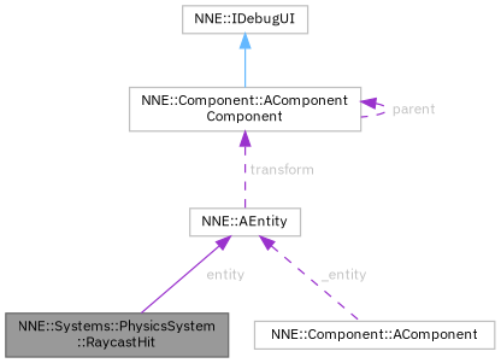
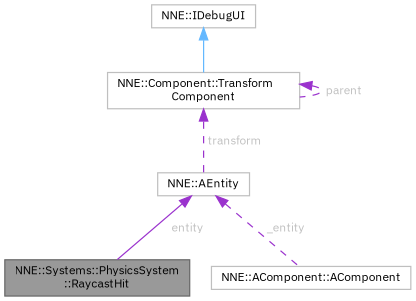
  digraph {
    fontname="IBM Plex Sans"
    node [color=grey75 fillcolor=white fontname="IBM Plex Sans" fontsize=10 shape=box style=filled]
    edge [color=darkorchid3 dir=back fontcolor=grey fontname="IBM Plex Sans" fontsize=10 labelfontname=Helvetica labelfontsize=10 style=dashed]
    n1 [color=gray40 fillcolor=grey60 fontcolor=black height=0.2 label="NNE::Systems::PhysicsSystem\l::RaycastHit" width=0.4]
    n2 [height=0.2 label="NNE::AEntity" width=0.4]
-   n3 [height=0.2 label="NNE::Component::AComponent" width=0.4]
-   n4 [height=0.2 label="NNE::Component::AComponent\lComponent" width=0.4]
+   n3 [height=0.2 label="NNE::AComponent::AComponent" width=0.4]
+   n4 [height=0.2 label="NNE::Component::Transform\lComponent" width=0.4]
    n5 [height=0.2 label="NNE::IDebugUI" width=0.4]
    n2 -> n1 [label=<<TABLE CELLBORDER="0" BORDER="0"><TR><TD VALIGN="top" ALIGN="LEFT" CELLPADDING="1" CELLSPACING="0">entity</TD></TR> </TABLE>> style=solid]
    n2 -> n3 [label=<<TABLE CELLBORDER="0" BORDER="0"><TR><TD VALIGN="top" ALIGN="LEFT" CELLPADDING="1" CELLSPACING="0">_entity</TD></TR> </TABLE>>]
    n4 -> n2 [label=<<TABLE CELLBORDER="0" BORDER="0"><TR><TD VALIGN="top" ALIGN="LEFT" CELLPADDING="1" CELLSPACING="0">transform</TD></TR> </TABLE>>]
    n4 -> n4 [label=<<TABLE CELLBORDER="0" BORDER="0"><TR><TD VALIGN="top" ALIGN="LEFT" CELLPADDING="1" CELLSPACING="0">parent</TD></TR> </TABLE>>]
    n5 -> n4 [color=steelblue1 style=solid fontcolor=""]
  }
